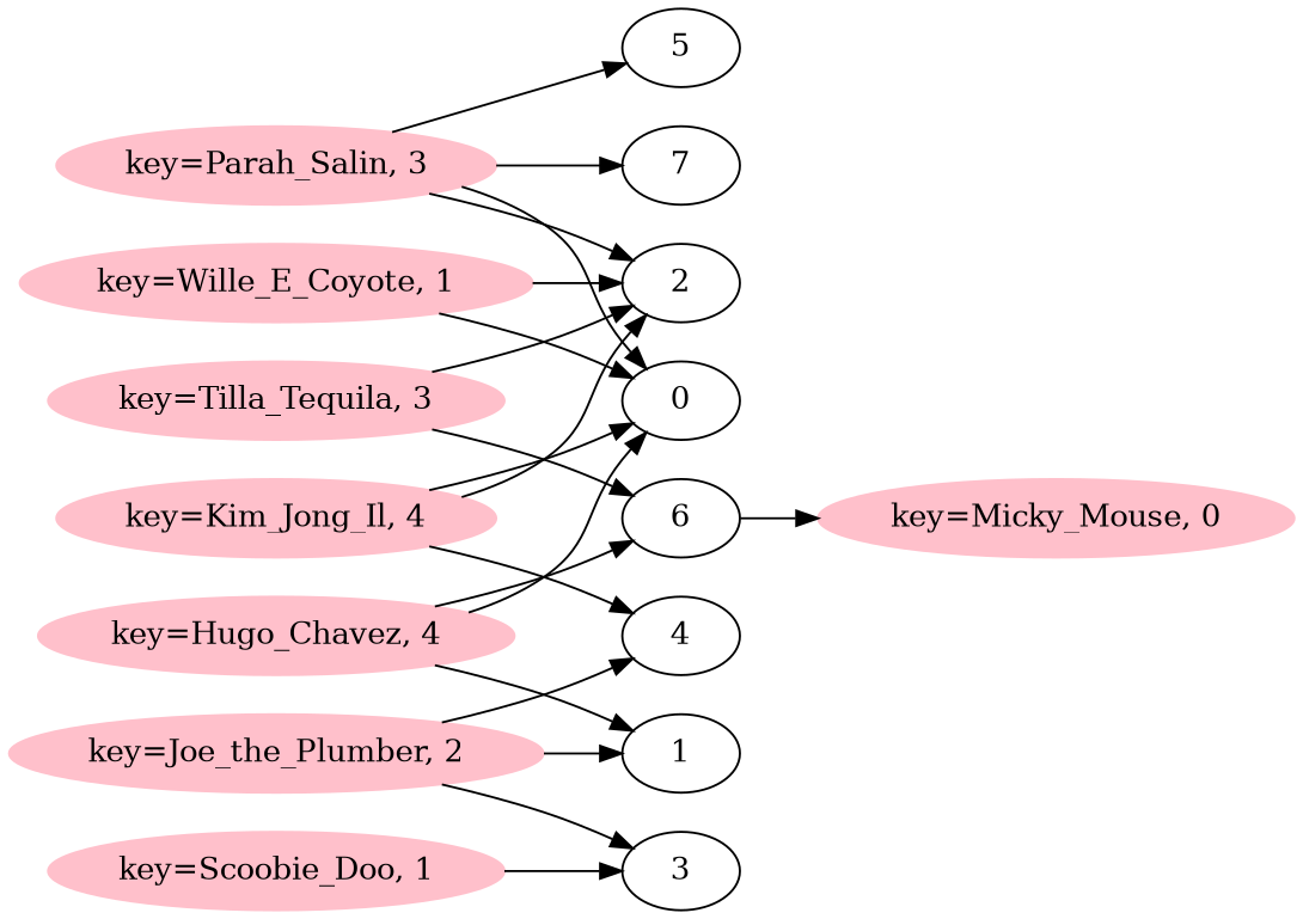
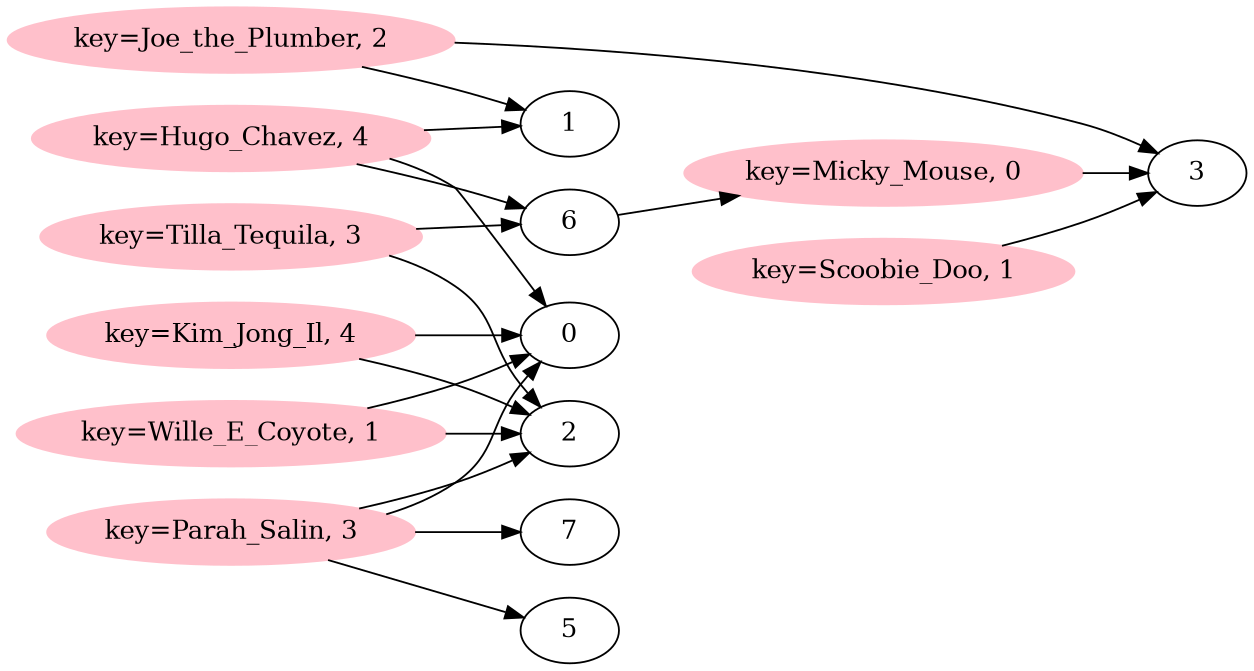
  digraph {
    rankdir=LR
    n1 [color=pink label="key=Micky_Mouse, 0" style=filled]
    3
    6
    n4 [color=pink label="key=Parah_Salin, 3" style=filled]
    2
    0
    5
    7
    n9 [color=pink label="key=Joe_the_Plumber, 2" style=filled]
    1
-   4
    n12 [color=pink label="key=Wille_E_Coyote, 1" style=filled]
    n13 [color=pink label="key=Tilla_Tequila, 3" style=filled]
    n14 [color=pink label="key=Kim_Jong_Il, 4" style=filled]
    n15 [color=pink label="key=Scoobie_Doo, 1" style=filled]
    n16 [color=pink label="key=Hugo_Chavez, 4" style=filled]
+   n1 -> 3
    6 -> n1
    n4 -> 2
    n4 -> 0
    n4 -> 5
    n4 -> 7
    n9 -> 3
    n9 -> 1
-   n9 -> 4
    n12 -> 2
    n12 -> 0
    n13 -> 6
    n13 -> 2
    n14 -> 2
    n14 -> 0
-   n14 -> 4
    n15 -> 3
    n16 -> 6
    n16 -> 0
    n16 -> 1
  }
